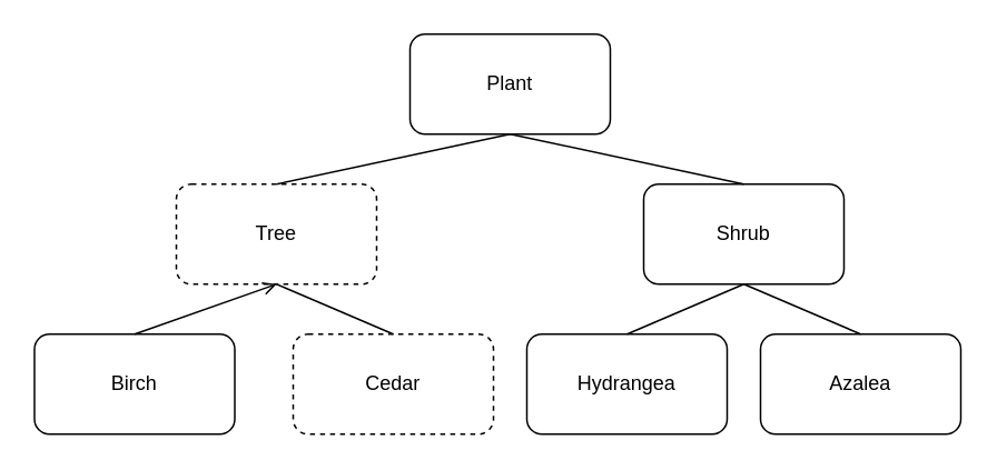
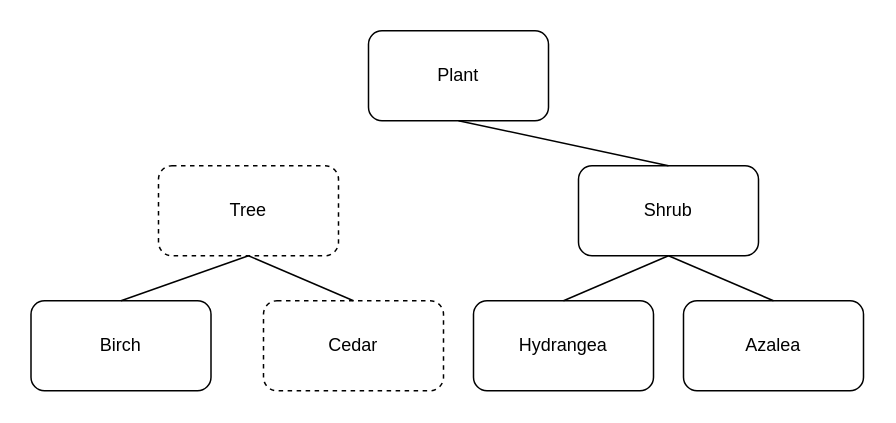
  <mxCell id="0" />
  <mxCell id="1" parent="0" />
  <mxCell id="2" value="Plant" style="rounded=1;whiteSpace=wrap;html=1;" vertex="1" parent="1"><mxGeometry x="245" y="20" width="120" height="60" as="geometry" /></mxCell>
  <mxCell id="3" value="Tree" style="rounded=1;whiteSpace=wrap;html=1;dashed=1;" vertex="1" parent="1"><mxGeometry x="105" y="110" width="120" height="60" as="geometry" /></mxCell>
  <mxCell id="4" value="Birch" style="rounded=1;whiteSpace=wrap;html=1;" vertex="1" parent="1"><mxGeometry x="20" y="200" width="120" height="60" as="geometry" /></mxCell>
  <mxCell id="5" value="Cedar" style="rounded=1;whiteSpace=wrap;html=1;dashed=1;" vertex="1" parent="1"><mxGeometry x="175" y="200" width="120" height="60" as="geometry" /></mxCell>
  <mxCell id="6" value="Shrub&lt;span style=&quot;color: rgba(0, 0, 0, 0); font-family: monospace; font-size: 0px; text-align: start; text-wrap: nowrap;&quot;&gt;%3CmxGraphModel%3E%3Croot%3E%3CmxCell%20id%3D%220%22%2F%3E%3CmxCell%20id%3D%221%22%20parent%3D%220%22%2F%3E%3CmxCell%20id%3D%222%22%20value%3D%22Plant%22%20style%3D%22rounded%3D1%3BwhiteSpace%3Dwrap%3Bhtml%3D1%3B%22%20vertex%3D%221%22%20parent%3D%221%22%3E%3CmxGeometry%20x%3D%22400%22%20y%3D%22190%22%20width%3D%22120%22%20height%3D%2260%22%20as%3D%22geometry%22%2F%3E%3C%2FmxCell%3E%3C%2Froot%3E%3C%2FmxGraphModel%3E&lt;/span&gt;" style="rounded=1;whiteSpace=wrap;html=1;" vertex="1" parent="1"><mxGeometry x="385" y="110" width="120" height="60" as="geometry" /></mxCell>
  <mxCell id="7" value="Hydrangea" style="rounded=1;whiteSpace=wrap;html=1;" vertex="1" parent="1"><mxGeometry x="315" y="200" width="120" height="60" as="geometry" /></mxCell>
  <mxCell id="8" value="Azalea" style="rounded=1;whiteSpace=wrap;html=1;" vertex="1" parent="1"><mxGeometry x="455" y="200" width="120" height="60" as="geometry" /></mxCell>
  <mxCell id="9" value="" style="endArrow=none;html=1;rounded=0;entryX=0.5;entryY=1;entryDx=0;entryDy=0;exitX=0.5;exitY=0;exitDx=0;exitDy=0;" edge="1" parent="1" source="7" target="6"><mxGeometry width="50" height="50" relative="1" as="geometry"><mxPoint x="305" y="270" as="sourcePoint" /><mxPoint x="355" y="220" as="targetPoint" /></mxGeometry></mxCell>
  <mxCell id="10" value="" style="endArrow=none;html=1;rounded=0;entryX=0.5;entryY=1;entryDx=0;entryDy=0;exitX=0.5;exitY=0;exitDx=0;exitDy=0;" edge="1" parent="1" source="8" target="6"><mxGeometry width="50" height="50" relative="1" as="geometry"><mxPoint x="385" y="210" as="sourcePoint" /><mxPoint x="455" y="180" as="targetPoint" /></mxGeometry></mxCell>
  <mxCell id="11" value="" style="endArrow=none;html=1;rounded=0;entryX=0.5;entryY=1;entryDx=0;entryDy=0;exitX=0.5;exitY=0;exitDx=0;exitDy=0;" edge="1" parent="1" source="6" target="2"><mxGeometry width="50" height="50" relative="1" as="geometry"><mxPoint x="385" y="120" as="sourcePoint" /><mxPoint x="315" y="90" as="targetPoint" /></mxGeometry></mxCell>
- <mxCell id="12" value="" style="endArrow=none;html=1;rounded=0;entryX=0.5;entryY=1;entryDx=0;entryDy=0;exitX=0.5;exitY=0;exitDx=0;exitDy=0;" edge="1" parent="1" source="3" target="2"><mxGeometry width="50" height="50" relative="1" as="geometry"><mxPoint x="455" y="120" as="sourcePoint" /><mxPoint x="315" y="90" as="targetPoint" /></mxGeometry></mxCell>
- <mxCell id="13" value="" style="endArrow=open;html=1;rounded=0;entryX=0.5;entryY=1;entryDx=0;entryDy=0;exitX=0.5;exitY=0;exitDx=0;exitDy=0;" edge="1" parent="1" source="4" target="3"><mxGeometry width="50" height="50" relative="1" as="geometry"><mxPoint x="175" y="120" as="sourcePoint" /><mxPoint x="315" y="90" as="targetPoint" /></mxGeometry></mxCell>
+ <mxCell id="13" value="" style="endArrow=none;html=1;rounded=0;entryX=0.5;entryY=1;entryDx=0;entryDy=0;exitX=0.5;exitY=0;exitDx=0;exitDy=0;" edge="1" parent="1" source="4" target="3"><mxGeometry width="50" height="50" relative="1" as="geometry"><mxPoint x="175" y="120" as="sourcePoint" /><mxPoint x="315" y="90" as="targetPoint" /></mxGeometry></mxCell>
  <mxCell id="14" value="" style="endArrow=none;html=1;rounded=0;entryX=0.5;entryY=1;entryDx=0;entryDy=0;exitX=0.5;exitY=0;exitDx=0;exitDy=0;" edge="1" parent="1" source="5" target="3"><mxGeometry width="50" height="50" relative="1" as="geometry"><mxPoint x="105" y="210" as="sourcePoint" /><mxPoint x="175" y="180" as="targetPoint" /></mxGeometry></mxCell>
